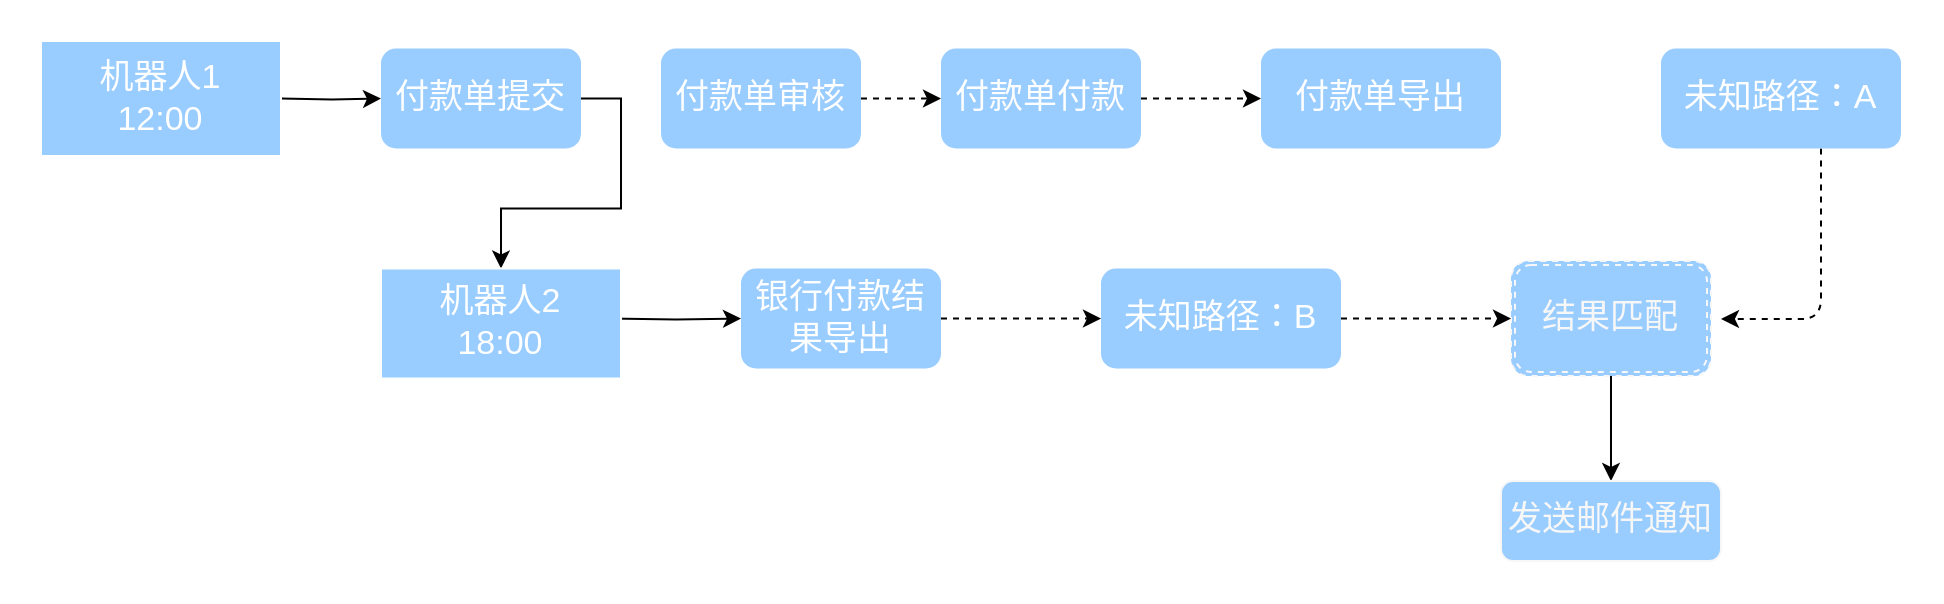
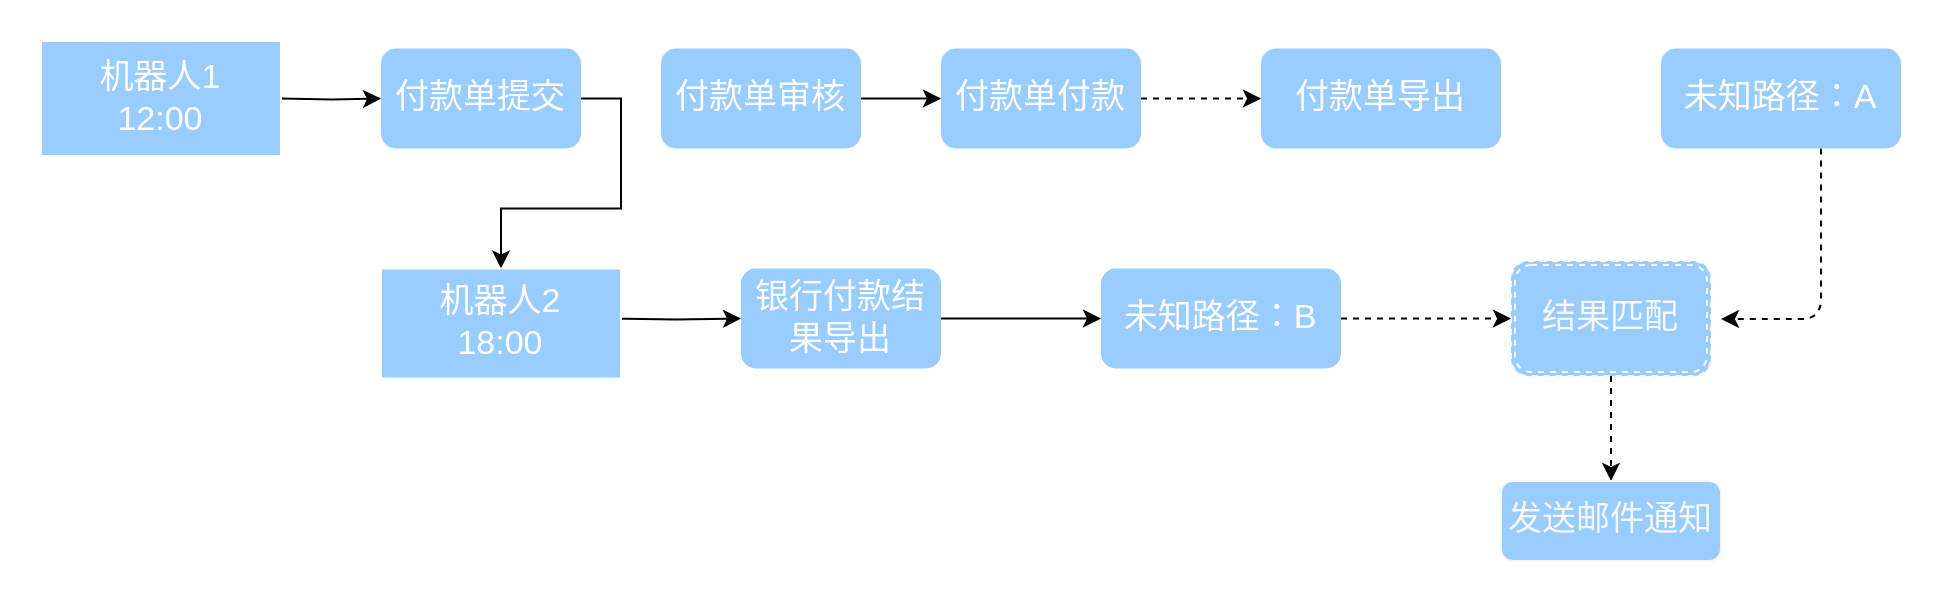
  <mxCell id="0" />
  <mxCell id="1" parent="0" />
  <mxCell id="2" style="edgeStyle=orthogonalEdgeStyle;rounded=0;orthogonalLoop=1;jettySize=auto;html=1;exitX=1;exitY=0.5;exitDx=0;exitDy=0;" edge="1" parent="1" source="3" target="13"><mxGeometry relative="1" as="geometry" /></mxCell>
  <mxCell id="3" value="&lt;font style=&quot;font-size: 17px&quot; color=&quot;#ffffff&quot;&gt;付款单提交&lt;/font&gt;" style="rounded=1;whiteSpace=wrap;html=1;shadow=0;sketch=0;glass=0;fillColor=#99CCFF;strokeColor=none;" vertex="1" parent="1"><mxGeometry x="190" y="23.75" width="100" height="50" as="geometry" /></mxCell>
  <mxCell id="4" style="edgeStyle=orthogonalEdgeStyle;rounded=0;orthogonalLoop=1;jettySize=auto;html=1;exitX=1;exitY=0.5;exitDx=0;exitDy=0;entryX=0;entryY=0.5;entryDx=0;entryDy=0;" edge="1" parent="1" target="3"><mxGeometry relative="1" as="geometry"><mxPoint x="140" y="48.75" as="sourcePoint" /></mxGeometry></mxCell>
- <mxCell id="5" value="" style="edgeStyle=orthogonalEdgeStyle;rounded=0;orthogonalLoop=1;jettySize=auto;html=1;dashed=1;" edge="1" parent="1" source="6" target="8"><mxGeometry relative="1" as="geometry" /></mxCell>
+ <mxCell id="5" value="" style="edgeStyle=orthogonalEdgeStyle;rounded=0;orthogonalLoop=1;jettySize=auto;html=1;" edge="1" parent="1" source="6" target="8"><mxGeometry relative="1" as="geometry" /></mxCell>
  <mxCell id="6" value="&lt;font style=&quot;font-size: 17px&quot; color=&quot;#ffffff&quot;&gt;付款单审核&lt;/font&gt;" style="rounded=1;whiteSpace=wrap;html=1;shadow=0;sketch=0;glass=0;fillColor=#99CCFF;strokeColor=none;" vertex="1" parent="1"><mxGeometry x="330" y="23.75" width="100" height="50" as="geometry" /></mxCell>
  <mxCell id="7" value="" style="edgeStyle=orthogonalEdgeStyle;rounded=0;orthogonalLoop=1;jettySize=auto;html=1;dashed=1;" edge="1" parent="1" source="8" target="14"><mxGeometry relative="1" as="geometry" /></mxCell>
  <mxCell id="8" value="&lt;font style=&quot;font-size: 17px&quot; color=&quot;#ffffff&quot;&gt;付款单付款&lt;/font&gt;" style="rounded=1;whiteSpace=wrap;html=1;shadow=0;sketch=0;glass=0;fillColor=#99CCFF;strokeColor=none;" vertex="1" parent="1"><mxGeometry x="470" y="23.75" width="100" height="50" as="geometry" /></mxCell>
- <mxCell id="9" value="" style="edgeStyle=orthogonalEdgeStyle;rounded=0;orthogonalLoop=1;jettySize=auto;html=1;dashed=1;" edge="1" parent="1" source="10" target="18"><mxGeometry relative="1" as="geometry" /></mxCell>
+ <mxCell id="9" value="" style="edgeStyle=orthogonalEdgeStyle;rounded=0;orthogonalLoop=1;jettySize=auto;html=1;" edge="1" parent="1" source="10" target="18"><mxGeometry relative="1" as="geometry" /></mxCell>
  <mxCell id="10" value="&lt;font style=&quot;font-size: 17px&quot; color=&quot;#ffffff&quot;&gt;银行付款结果导出&lt;/font&gt;" style="rounded=1;whiteSpace=wrap;html=1;shadow=0;sketch=0;glass=0;fillColor=#99CCFF;strokeColor=none;" vertex="1" parent="1"><mxGeometry x="370" y="133.75" width="100" height="50" as="geometry" /></mxCell>
  <mxCell id="11" style="edgeStyle=orthogonalEdgeStyle;rounded=0;orthogonalLoop=1;jettySize=auto;html=1;exitX=1;exitY=0.5;exitDx=0;exitDy=0;entryX=0;entryY=0.5;entryDx=0;entryDy=0;" edge="1" parent="1" target="10"><mxGeometry relative="1" as="geometry"><mxPoint x="304" y="158.75" as="sourcePoint" /></mxGeometry></mxCell>
  <mxCell id="12" value="&lt;font color=&quot;#ffffff&quot; style=&quot;font-size: 17px&quot;&gt;机器人1&lt;br&gt;12:00&lt;/font&gt;" style="rounded=0;whiteSpace=wrap;html=1;shadow=0;glass=0;sketch=0;fillColor=#99CCFF;strokeColor=#FFFFFF;" vertex="1" parent="1"><mxGeometry x="20" y="20" width="120" height="57.5" as="geometry" /></mxCell>
  <mxCell id="13" value="&lt;font color=&quot;#ffffff&quot; style=&quot;font-size: 17px&quot;&gt;机器人2&lt;br&gt;18:00&lt;/font&gt;" style="rounded=0;whiteSpace=wrap;html=1;shadow=0;glass=0;sketch=0;fillColor=#99CCFF;strokeColor=#FFFFFF;" vertex="1" parent="1"><mxGeometry x="190" y="133.75" width="120" height="55" as="geometry" /></mxCell>
  <mxCell id="14" value="&lt;font style=&quot;font-size: 17px&quot; color=&quot;#ffffff&quot;&gt;付款单导出&lt;/font&gt;" style="rounded=1;whiteSpace=wrap;html=1;shadow=0;sketch=0;glass=0;fillColor=#99CCFF;strokeColor=none;" vertex="1" parent="1"><mxGeometry x="630" y="23.75" width="120" height="50" as="geometry" /></mxCell>
- <mxCell id="15" style="edgeStyle=orthogonalEdgeStyle;rounded=1;jumpStyle=gap;orthogonalLoop=1;jettySize=auto;html=1;dashed=0;strokeColor=#000000;entryX=0.5;entryY=0;entryDx=0;entryDy=0;" edge="1" parent="1" source="16" target="21"><mxGeometry relative="1" as="geometry"><mxPoint x="800" y="220" as="targetPoint" /></mxGeometry></mxCell>
+ <mxCell id="15" style="edgeStyle=orthogonalEdgeStyle;rounded=1;jumpStyle=gap;orthogonalLoop=1;jettySize=auto;html=1;dashed=1;strokeColor=#000000;entryX=0.5;entryY=0;entryDx=0;entryDy=0;" edge="1" parent="1" source="16" target="21"><mxGeometry relative="1" as="geometry"><mxPoint x="800" y="220" as="targetPoint" /></mxGeometry></mxCell>
  <mxCell id="16" value="&lt;font style=&quot;font-size: 17px&quot; color=&quot;#f7f7f7&quot;&gt;结果匹配&lt;/font&gt;" style="shape=ext;double=1;rounded=1;whiteSpace=wrap;html=1;shadow=0;glass=0;sketch=0;fillColor=#99CCFF;strokeColor=#F7F7F7;dashed=1;" vertex="1" parent="1"><mxGeometry x="755" y="130" width="100" height="57.5" as="geometry" /></mxCell>
  <mxCell id="17" style="edgeStyle=orthogonalEdgeStyle;rounded=1;jumpStyle=gap;orthogonalLoop=1;jettySize=auto;html=1;entryX=0;entryY=0.5;entryDx=0;entryDy=0;dashed=1;strokeColor=#000000;" edge="1" parent="1" source="18" target="16"><mxGeometry relative="1" as="geometry"><mxPoint x="735" y="158.75" as="targetPoint" /></mxGeometry></mxCell>
  <mxCell id="18" value="&lt;font style=&quot;font-size: 17px&quot; color=&quot;#ffffff&quot;&gt;未知路径：B&lt;/font&gt;" style="rounded=1;whiteSpace=wrap;html=1;shadow=0;sketch=0;glass=0;fillColor=#99CCFF;strokeColor=none;" vertex="1" parent="1"><mxGeometry x="550" y="133.75" width="120" height="50" as="geometry" /></mxCell>
  <mxCell id="19" style="edgeStyle=orthogonalEdgeStyle;orthogonalLoop=1;jettySize=auto;html=1;jumpStyle=gap;rounded=1;dashed=1;" edge="1" parent="1" source="20"><mxGeometry relative="1" as="geometry"><mxPoint x="860" y="159" as="targetPoint" /><Array as="points"><mxPoint x="910" y="159" /></Array></mxGeometry></mxCell>
  <mxCell id="20" value="&lt;font color=&quot;#ffffff&quot;&gt;&lt;span style=&quot;font-size: 17px&quot;&gt;未知路径：A&lt;/span&gt;&lt;/font&gt;" style="rounded=1;whiteSpace=wrap;html=1;shadow=0;sketch=0;glass=0;fillColor=#99CCFF;strokeColor=none;" vertex="1" parent="1"><mxGeometry x="830" y="23.75" width="120" height="50" as="geometry" /></mxCell>
  <mxCell id="21" value="&lt;font style=&quot;font-size: 17px&quot; color=&quot;#f7f7f7&quot;&gt;发送邮件通知&lt;/font&gt;" style="rounded=1;whiteSpace=wrap;html=1;shadow=0;glass=0;dashed=0;sketch=0;strokeColor=#F7F7F7;fillColor=#99CCFF;" vertex="1" parent="1"><mxGeometry x="750" y="240" width="110" height="40" as="geometry" /></mxCell>
